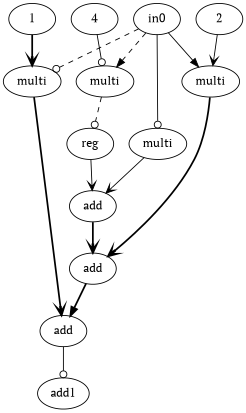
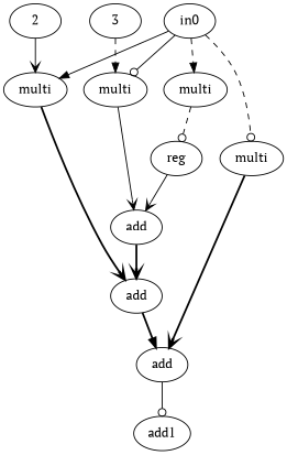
  digraph {
    fontname="PT Serif"
    node [fontname="PT Serif"]
    edge [arrowhead=vee fontname="PT Serif" style=solid]
    n1 [label=in0]
    n2 [VALUE=4 label=multi]
    n3 [VALUE=3 label=multi]
    n4 [VALUE=2 label=multi]
    n5 [VALUE=1 label=multi]
    n6 [label=reg]
    n7 [label=add]
    n8 [label=add]
    n9 [label=add]
    n10 [label=add1]
-   n11 [label=4]
+   n12 [label=3]
    n13 [label=2]
-   n14 [label=1]
    n1 -> n2 [arrowhead=normal style=dashed]
    n1 -> n3 [arrowhead=odot]
    n1 -> n4 [arrowhead=normal]
    n1 -> n5 [arrowhead=odot style=dashed]
    n2 -> n6 [arrowhead=odot style=dashed]
    n3 -> n7
    n4 -> n8 [style=bold]
    n5 -> n9 [style=bold]
    n6 -> n7
    n7 -> n8 [style=bold]
    n8 -> n9 [arrowhead=normal style=bold]
    n9 -> n10 [arrowhead=odot]
-   n11 -> n2 [arrowhead=odot]
+   n12 -> n3 [arrowhead=normal style=dashed]
    n13 -> n4
-   n14 -> n5 [style=bold]
  }
